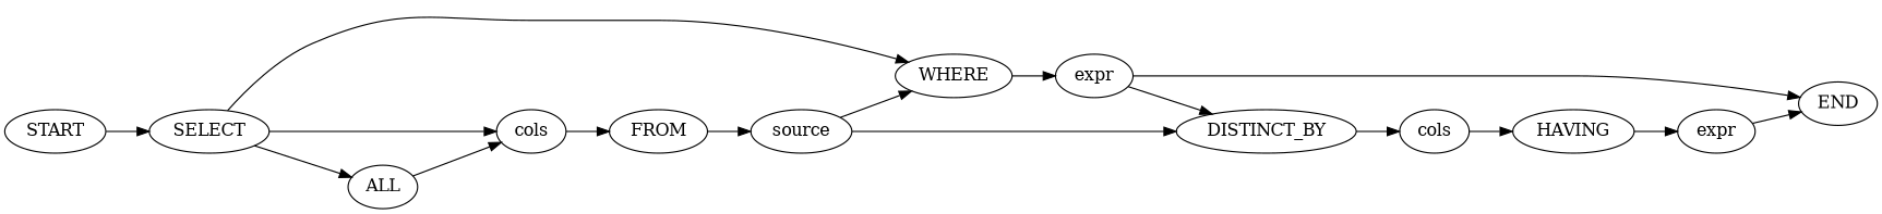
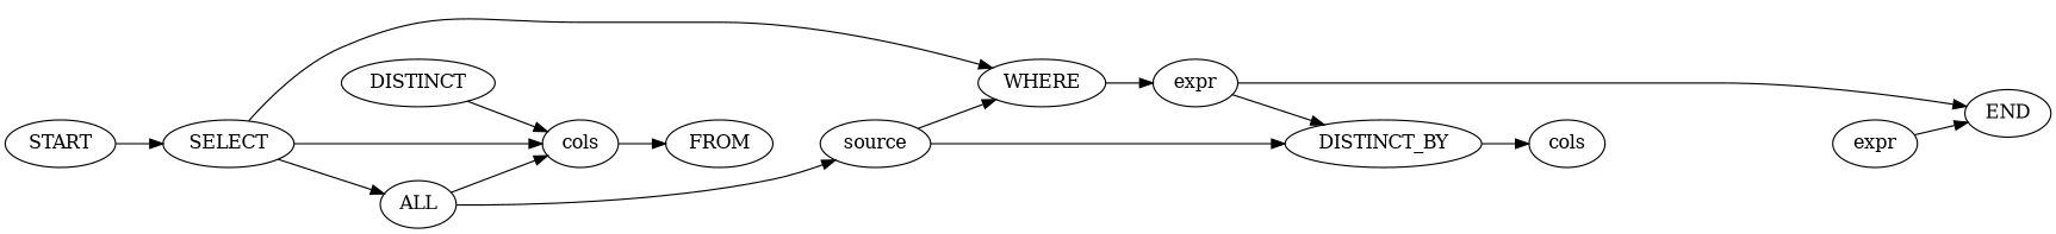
  digraph {
    rankdir=LR
    n1 [label=SELECT]
    n2 [label=cols]
    n3 [label=ALL]
    n4 [label=WHERE]
    START
    n6 [label=FROM]
+   n7 [label=DISTINCT]
    n8 [label=source]
    n9 [label=DISTINCT_BY]
    n10 [label=expr]
    n11 [label=cols]
    END
-   n13 [label=HAVING]
    n14 [label=expr]
    n1 -> n2
    n1 -> n3
    n1 -> n4
    n2 -> n6
    n3 -> n2
    n4 -> n10
    START -> n1
-   n6 -> n8
+   n3 -> n8
+   n7 -> n2
    n8 -> n4
    n8 -> n9
    n9 -> n11
    n10 -> n9
    n10 -> END
-   n11 -> n13
-   n13 -> n14
    n14 -> END
  }
